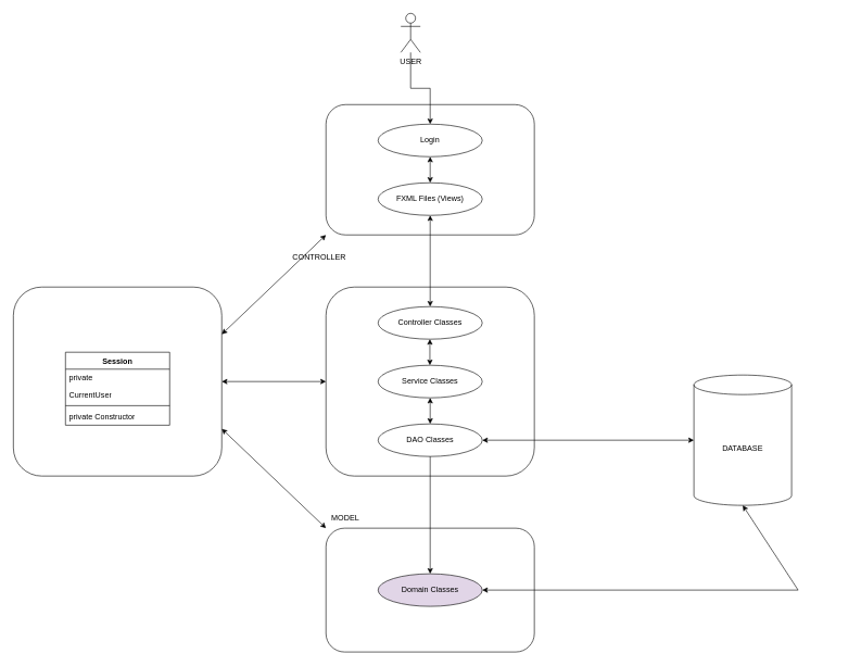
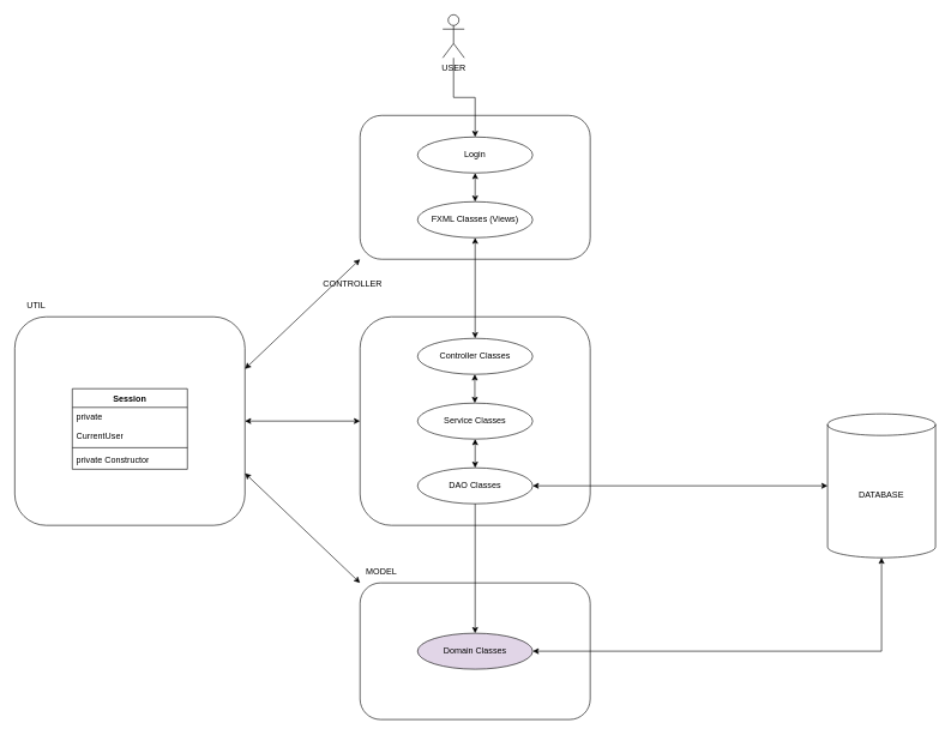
  <mxCell id="0" />
  <mxCell id="1" parent="0" />
  <mxCell id="2" value="" style="rounded=1;whiteSpace=wrap;html=1;fillColor=none;" parent="1" vertex="1"><mxGeometry x="500" y="160" width="320" height="200" as="geometry" /></mxCell>
  <mxCell id="3" value="" style="rounded=1;whiteSpace=wrap;html=1;fillColor=none;" parent="1" vertex="1"><mxGeometry x="500" y="440" width="320" height="290" as="geometry" /></mxCell>
  <mxCell id="4" value="" style="rounded=1;whiteSpace=wrap;html=1;fillColor=none;" parent="1" vertex="1"><mxGeometry x="500" y="810" width="320" height="190" as="geometry" /></mxCell>
  <mxCell id="5" style="edgeStyle=orthogonalEdgeStyle;rounded=0;orthogonalLoop=1;jettySize=auto;html=1;entryX=0.5;entryY=0;entryDx=0;entryDy=0;" parent="1" source="6" target="15" edge="1"><mxGeometry relative="1" as="geometry" /></mxCell>
  <mxCell id="6" value="USER" style="shape=umlActor;verticalLabelPosition=bottom;verticalAlign=top;html=1;outlineConnect=0;" parent="1" vertex="1"><mxGeometry x="615" y="20" width="30" height="60" as="geometry" /></mxCell>
- <mxCell id="7" value="DATABASE" style="shape=cylinder3;whiteSpace=wrap;html=1;boundedLbl=1;backgroundOutline=1;size=15;" parent="1" vertex="1"><mxGeometry x="1065" y="575" width="150" height="200" as="geometry" /></mxCell>
+ <mxCell id="7" value="DATABASE" style="shape=cylinder3;whiteSpace=wrap;html=1;boundedLbl=1;backgroundOutline=1;size=15;" parent="1" vertex="1"><mxGeometry x="1150" y="575" width="150" height="200" as="geometry" /></mxCell>
  <mxCell id="8" value="Controller Classes" style="ellipse;whiteSpace=wrap;html=1;" parent="1" vertex="1"><mxGeometry x="580" y="470" width="160" height="50" as="geometry" /></mxCell>
  <mxCell id="9" value="Service Classes" style="ellipse;whiteSpace=wrap;html=1;" parent="1" vertex="1"><mxGeometry x="580" y="560" width="160" height="50" as="geometry" /></mxCell>
  <mxCell id="10" value="DAO Classes" style="ellipse;whiteSpace=wrap;html=1;" parent="1" vertex="1"><mxGeometry x="580" y="650" width="160" height="50" as="geometry" /></mxCell>
  <mxCell id="11" value="Domain Classes" style="ellipse;whiteSpace=wrap;html=1;fillColor=#e1d5e7;" parent="1" vertex="1"><mxGeometry x="580" y="880" width="160" height="50" as="geometry" /></mxCell>
  <mxCell id="12" style="edgeStyle=orthogonalEdgeStyle;rounded=0;orthogonalLoop=1;jettySize=auto;html=1;entryX=0.5;entryY=0;entryDx=0;entryDy=0;startArrow=classic;startFill=1;" parent="1" source="13" target="8" edge="1"><mxGeometry relative="1" as="geometry" /></mxCell>
- <mxCell id="13" value="FXML Files (Views)" style="ellipse;whiteSpace=wrap;html=1;" parent="1" vertex="1"><mxGeometry x="580" y="280" width="160" height="50" as="geometry" /></mxCell>
+ <mxCell id="13" value="FXML Classes (Views)" style="ellipse;whiteSpace=wrap;html=1;" parent="1" vertex="1"><mxGeometry x="580" y="280" width="160" height="50" as="geometry" /></mxCell>
  <mxCell id="14" style="edgeStyle=orthogonalEdgeStyle;rounded=0;orthogonalLoop=1;jettySize=auto;html=1;startArrow=classic;startFill=1;" parent="1" source="15" target="13" edge="1"><mxGeometry relative="1" as="geometry" /></mxCell>
  <mxCell id="15" value="Login" style="ellipse;whiteSpace=wrap;html=1;" parent="1" vertex="1"><mxGeometry x="580" y="190" width="160" height="50" as="geometry" /></mxCell>
  <mxCell id="16" value="" style="endArrow=classic;startArrow=classic;html=1;rounded=0;entryX=0;entryY=0.5;entryDx=0;entryDy=0;entryPerimeter=0;" parent="1" target="7" edge="1"><mxGeometry width="50" height="50" relative="1" as="geometry"><mxPoint x="740" y="675" as="sourcePoint" /><mxPoint x="1130" y="690" as="targetPoint" /></mxGeometry></mxCell>
  <mxCell id="17" value="" style="endArrow=none;startArrow=classic;html=1;rounded=0;entryX=0.5;entryY=1;entryDx=0;entryDy=0;exitX=0.5;exitY=0;exitDx=0;exitDy=0;" parent="1" source="11" target="10" edge="1"><mxGeometry width="50" height="50" relative="1" as="geometry"><mxPoint x="630" y="800" as="sourcePoint" /><mxPoint x="680" y="750" as="targetPoint" /></mxGeometry></mxCell>
  <mxCell id="18" value="" style="endArrow=classic;startArrow=classic;html=1;rounded=0;entryX=0.5;entryY=1;entryDx=0;entryDy=0;entryPerimeter=0;exitX=1;exitY=0.5;exitDx=0;exitDy=0;" parent="1" source="11" target="7" edge="1"><mxGeometry width="50" height="50" relative="1" as="geometry"><mxPoint x="830" y="900" as="sourcePoint" /><mxPoint x="880" y="850" as="targetPoint" /><Array as="points"><mxPoint x="1225" y="905" /></Array></mxGeometry></mxCell>
  <mxCell id="19" value="" style="endArrow=classic;startArrow=classic;html=1;rounded=0;entryX=0.5;entryY=1;entryDx=0;entryDy=0;exitX=0.5;exitY=0;exitDx=0;exitDy=0;" parent="1" source="10" target="9" edge="1"><mxGeometry width="50" height="50" relative="1" as="geometry"><mxPoint x="610" y="650" as="sourcePoint" /><mxPoint x="660" y="600" as="targetPoint" /></mxGeometry></mxCell>
  <mxCell id="20" value="" style="endArrow=classic;startArrow=classic;html=1;rounded=0;entryX=0.5;entryY=1;entryDx=0;entryDy=0;exitX=0.5;exitY=0;exitDx=0;exitDy=0;" parent="1" edge="1"><mxGeometry width="50" height="50" relative="1" as="geometry"><mxPoint x="659.57" y="560" as="sourcePoint" /><mxPoint x="659.57" y="520" as="targetPoint" /></mxGeometry></mxCell>
  <mxCell id="21" value="CONTROLLER" style="text;html=1;strokeColor=none;fillColor=none;align=center;verticalAlign=middle;whiteSpace=wrap;rounded=0;" parent="1" vertex="1"><mxGeometry x="460" y="380" width="60" height="30" as="geometry" /></mxCell>
  <mxCell id="22" value="MODEL" style="text;html=1;strokeColor=none;fillColor=none;align=center;verticalAlign=middle;whiteSpace=wrap;rounded=0;" parent="1" vertex="1"><mxGeometry x="500" y="780" width="60" height="30" as="geometry" /></mxCell>
  <mxCell id="23" value="" style="endArrow=classic;html=1;rounded=0;exitX=1;exitY=0.25;exitDx=0;exitDy=0;entryX=0;entryY=1;entryDx=0;entryDy=0;startArrow=classic;startFill=1;" parent="1" source="26" target="2" edge="1"><mxGeometry width="50" height="50" relative="1" as="geometry"><mxPoint x="346.569" y="567.322" as="sourcePoint" /><mxPoint x="320" y="450" as="targetPoint" /></mxGeometry></mxCell>
  <mxCell id="24" value="" style="endArrow=classic;html=1;rounded=0;exitX=1;exitY=0.5;exitDx=0;exitDy=0;entryX=0;entryY=0.5;entryDx=0;entryDy=0;startArrow=classic;startFill=1;" parent="1" source="26" target="3" edge="1"><mxGeometry width="50" height="50" relative="1" as="geometry"><mxPoint x="370" y="585" as="sourcePoint" /><mxPoint x="400" y="620" as="targetPoint" /></mxGeometry></mxCell>
  <mxCell id="25" value="" style="endArrow=classic;html=1;rounded=0;exitX=1;exitY=0.75;exitDx=0;exitDy=0;entryX=0;entryY=1;entryDx=0;entryDy=0;startArrow=classic;startFill=1;" parent="1" source="26" target="22" edge="1"><mxGeometry width="50" height="50" relative="1" as="geometry"><mxPoint x="346.569" y="602.678" as="sourcePoint" /><mxPoint x="450" y="670" as="targetPoint" /></mxGeometry></mxCell>
  <mxCell id="26" value="" style="rounded=1;whiteSpace=wrap;html=1;fillColor=none;" vertex="1" parent="1"><mxGeometry x="20" y="440" width="320" height="290" as="geometry" /></mxCell>
+ <mxCell id="27" value="UTIL" style="text;html=1;strokeColor=none;fillColor=none;align=center;verticalAlign=middle;whiteSpace=wrap;rounded=0;" vertex="1" parent="1"><mxGeometry x="20" y="410" width="60" height="30" as="geometry" /></mxCell>
  <mxCell id="28" value="Session" style="swimlane;fontStyle=1;align=center;verticalAlign=top;childLayout=stackLayout;horizontal=1;startSize=26;horizontalStack=0;resizeParent=1;resizeParentMax=0;resizeLast=0;collapsible=1;marginBottom=0;whiteSpace=wrap;html=1;" vertex="1" parent="1"><mxGeometry x="100" y="540" width="160" height="112" as="geometry" /></mxCell>
  <mxCell id="29" value="private" style="text;strokeColor=none;fillColor=none;align=left;verticalAlign=top;spacingLeft=4;spacingRight=4;overflow=hidden;rotatable=0;points=[[0,0.5],[1,0.5]];portConstraint=eastwest;whiteSpace=wrap;html=1;" vertex="1" parent="28"><mxGeometry y="26" width="160" height="26" as="geometry" /></mxCell>
  <mxCell id="30" value="CurrentUser" style="text;strokeColor=none;fillColor=none;align=left;verticalAlign=top;spacingLeft=4;spacingRight=4;overflow=hidden;rotatable=0;points=[[0,0.5],[1,0.5]];portConstraint=eastwest;whiteSpace=wrap;html=1;" vertex="1" parent="28"><mxGeometry y="52" width="160" height="26" as="geometry" /></mxCell>
  <mxCell id="31" value="" style="line;strokeWidth=1;fillColor=none;align=left;verticalAlign=middle;spacingTop=-1;spacingLeft=3;spacingRight=3;rotatable=0;labelPosition=right;points=[];portConstraint=eastwest;strokeColor=inherit;" vertex="1" parent="28"><mxGeometry y="78" width="160" height="8" as="geometry" /></mxCell>
  <mxCell id="32" value="private Constructor" style="text;strokeColor=none;fillColor=none;align=left;verticalAlign=top;spacingLeft=4;spacingRight=4;overflow=hidden;rotatable=0;points=[[0,0.5],[1,0.5]];portConstraint=eastwest;whiteSpace=wrap;html=1;" vertex="1" parent="28"><mxGeometry y="86" width="160" height="26" as="geometry" /></mxCell>
